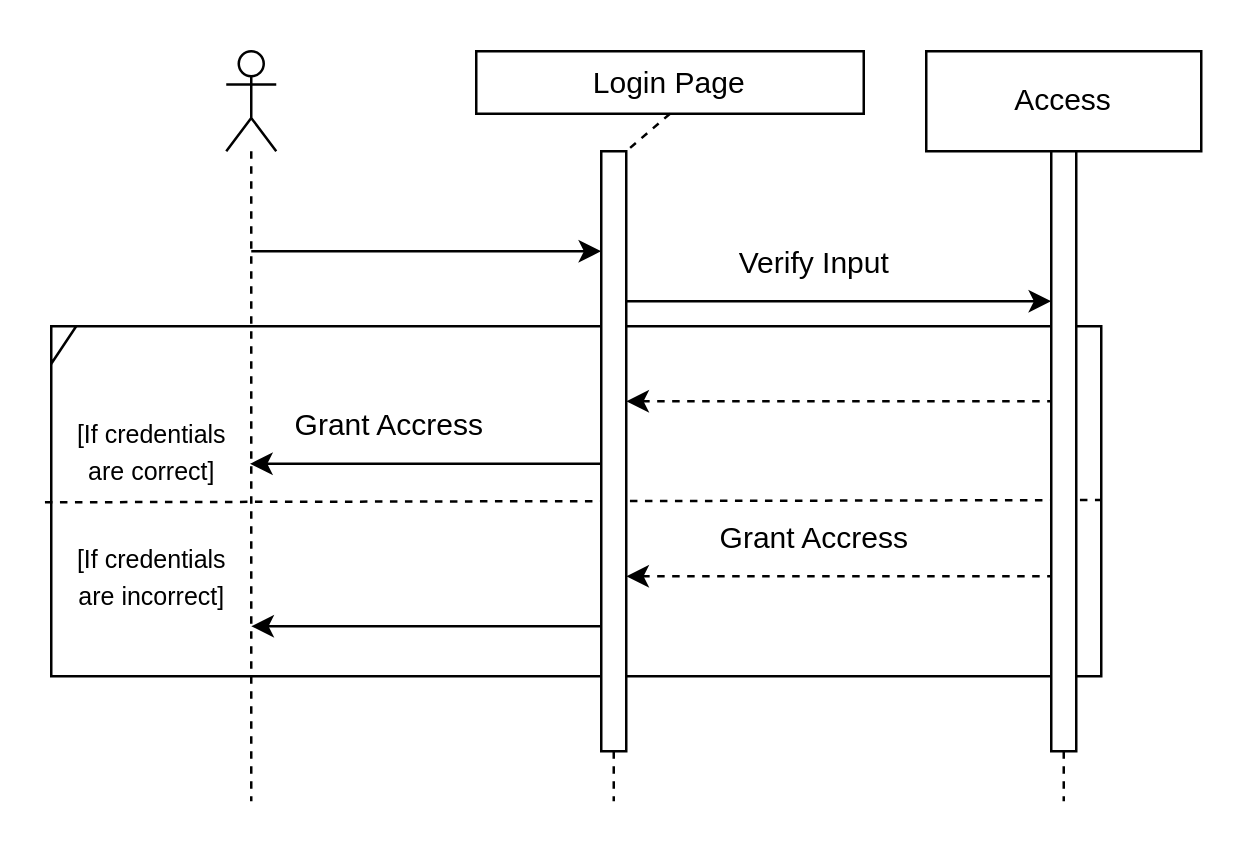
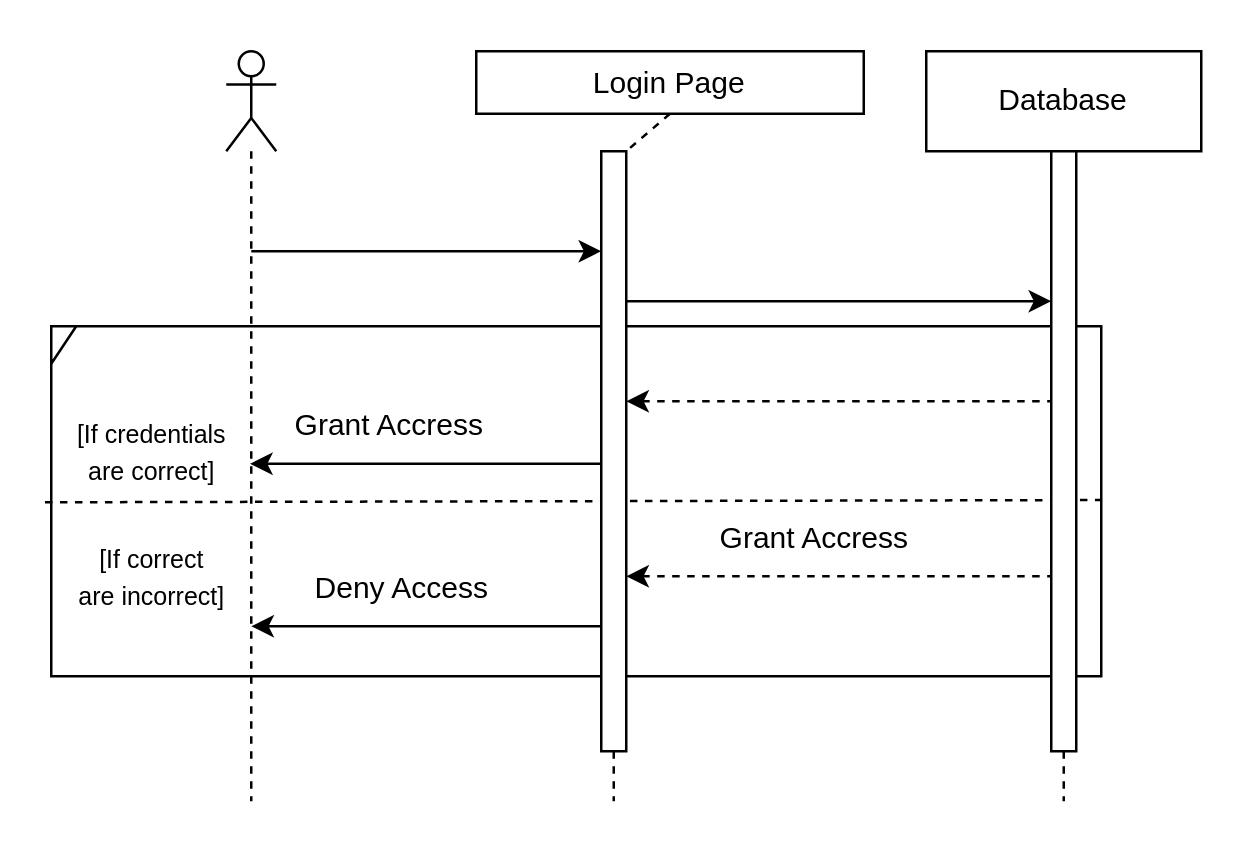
  <mxCell id="0" />
  <mxCell id="1" parent="0" />
  <mxCell id="2" value="" style="shape=umlFrame;whiteSpace=wrap;html=1;width=10;height=15;" vertex="1" parent="1"><mxGeometry x="20" y="130" width="420" height="140" as="geometry" /></mxCell>
  <mxCell id="3" value="" style="shape=umlLifeline;participant=umlActor;perimeter=lifelinePerimeter;whiteSpace=wrap;html=1;container=1;collapsible=0;recursiveResize=0;verticalAlign=top;spacingTop=36;outlineConnect=0;" vertex="1" parent="1"><mxGeometry x="90" y="20" width="20" height="300" as="geometry" /></mxCell>
  <mxCell id="4" value="" style="endArrow=classic;html=1;rounded=0;" edge="1" parent="3"><mxGeometry width="50" height="50" relative="1" as="geometry"><mxPoint x="10" y="80" as="sourcePoint" /><mxPoint x="150" y="80" as="targetPoint" /></mxGeometry></mxCell>
  <mxCell id="5" value="Login Page" style="shape=rect;html=1;whiteSpace=wrap;align=center;" vertex="1" parent="1"><mxGeometry x="190" y="20" width="155" height="25" as="geometry" /></mxCell>
  <mxCell id="6" value="" style="edgeStyle=none;html=1;dashed=1;endArrow=none;align=center;verticalAlign=bottom;exitX=0.5;exitY=1;rounded=0;startArrow=none;" edge="1" source="21" parent="1"><mxGeometry x="1" relative="1" as="geometry"><mxPoint x="245" y="320" as="targetPoint" /></mxGeometry></mxCell>
- <mxCell id="7" value="Access" style="shape=rect;html=1;whiteSpace=wrap;align=center;" vertex="1" parent="1"><mxGeometry x="370" y="20" width="110" height="40" as="geometry" /></mxCell>
+ <mxCell id="7" value="Database" style="shape=rect;html=1;whiteSpace=wrap;align=center;" vertex="1" parent="1"><mxGeometry x="370" y="20" width="110" height="40" as="geometry" /></mxCell>
  <mxCell id="8" value="" style="edgeStyle=none;html=1;dashed=1;endArrow=none;align=center;verticalAlign=bottom;exitX=0.5;exitY=1;rounded=0;" edge="1" source="7" parent="1"><mxGeometry x="1" relative="1" as="geometry"><mxPoint x="425" y="320" as="targetPoint" /></mxGeometry></mxCell>
- <mxCell id="9" value="Verify Input" style="text;html=1;align=center;verticalAlign=middle;resizable=0;points=[];autosize=1;strokeColor=none;fillColor=none;" vertex="1" parent="1"><mxGeometry x="285" y="90" width="80" height="30" as="geometry" /></mxCell>
  <mxCell id="10" value="" style="endArrow=classic;html=1;rounded=0;" edge="1" parent="1"><mxGeometry width="50" height="50" relative="1" as="geometry"><mxPoint x="250" y="120" as="sourcePoint" /><mxPoint x="420" y="120" as="targetPoint" /></mxGeometry></mxCell>
  <mxCell id="11" value="" style="endArrow=none;html=1;rounded=0;endFill=0;startArrow=classic;startFill=1;dashed=1;" edge="1" parent="1"><mxGeometry width="50" height="50" relative="1" as="geometry"><mxPoint x="250" y="160" as="sourcePoint" /><mxPoint x="420" y="160" as="targetPoint" /></mxGeometry></mxCell>
  <mxCell id="12" value="Grant Accress" style="text;html=1;align=center;verticalAlign=middle;resizable=0;points=[];autosize=1;strokeColor=none;fillColor=none;" vertex="1" parent="1"><mxGeometry x="105" y="154.76" width="100" height="30" as="geometry" /></mxCell>
  <mxCell id="13" value="" style="endArrow=none;html=1;rounded=0;endFill=0;startArrow=classic;startFill=1;" edge="1" parent="1" source="3"><mxGeometry width="50" height="50" relative="1" as="geometry"><mxPoint x="80" y="184.76" as="sourcePoint" /><mxPoint x="240" y="185" as="targetPoint" /></mxGeometry></mxCell>
  <mxCell id="14" value="Grant Accress" style="text;html=1;align=center;verticalAlign=middle;resizable=0;points=[];autosize=1;strokeColor=none;fillColor=none;" vertex="1" parent="1"><mxGeometry x="274.98" y="200" width="100" height="30" as="geometry" /></mxCell>
  <mxCell id="15" value="" style="endArrow=none;html=1;rounded=0;endFill=0;startArrow=classic;startFill=1;dashed=1;" edge="1" parent="1"><mxGeometry width="50" height="50" relative="1" as="geometry"><mxPoint x="250" y="230" as="sourcePoint" /><mxPoint x="419.98" y="230" as="targetPoint" /></mxGeometry></mxCell>
+ <mxCell id="16" value="Deny Access" style="text;html=1;align=center;verticalAlign=middle;resizable=0;points=[];autosize=1;strokeColor=none;fillColor=none;" vertex="1" parent="1"><mxGeometry x="115" y="220" width="90" height="30" as="geometry" /></mxCell>
  <mxCell id="17" value="" style="endArrow=none;html=1;rounded=0;endFill=0;startArrow=classic;startFill=1;" edge="1" parent="1"><mxGeometry width="50" height="50" relative="1" as="geometry"><mxPoint x="100" y="250" as="sourcePoint" /><mxPoint x="239.99" y="250" as="targetPoint" /></mxGeometry></mxCell>
  <mxCell id="18" value="" style="endArrow=none;html=1;rounded=0;endFill=0;startArrow=none;startFill=0;dashed=1;exitX=-0.006;exitY=0.503;exitDx=0;exitDy=0;exitPerimeter=0;" edge="1" parent="1" source="2"><mxGeometry width="50" height="50" relative="1" as="geometry"><mxPoint x="270.02" y="199.52" as="sourcePoint" /><mxPoint x="440" y="199.52" as="targetPoint" /></mxGeometry></mxCell>
  <mxCell id="19" value="&lt;font style=&quot;font-size: 10px;&quot;&gt;[If credentials &lt;br&gt;are correct]&lt;/font&gt;" style="text;html=1;align=center;verticalAlign=middle;resizable=0;points=[];autosize=1;strokeColor=none;fillColor=none;" vertex="1" parent="1"><mxGeometry x="20" y="160" width="80" height="40" as="geometry" /></mxCell>
- <mxCell id="20" value="&lt;font style=&quot;font-size: 10px;&quot;&gt;[If credentials &lt;br&gt;are incorrect]&lt;/font&gt;" style="text;html=1;align=center;verticalAlign=middle;resizable=0;points=[];autosize=1;strokeColor=none;fillColor=none;" vertex="1" parent="1"><mxGeometry x="20" y="210" width="80" height="40" as="geometry" /></mxCell>
+ <mxCell id="20" value="&lt;font style=&quot;font-size: 10px;&quot;&gt;[If correct &lt;br&gt;are incorrect]&lt;/font&gt;" style="text;html=1;align=center;verticalAlign=middle;resizable=0;points=[];autosize=1;strokeColor=none;fillColor=none;" vertex="1" parent="1"><mxGeometry x="20" y="210" width="80" height="40" as="geometry" /></mxCell>
  <mxCell id="21" value="" style="html=1;points=[];perimeter=orthogonalPerimeter;fontSize=10;" vertex="1" parent="1"><mxGeometry x="240" y="60" width="10" height="240" as="geometry" /></mxCell>
  <mxCell id="22" value="" style="edgeStyle=none;html=1;dashed=1;endArrow=none;align=center;verticalAlign=bottom;exitX=0.5;exitY=1;rounded=0;" edge="1" parent="1" source="5" target="21"><mxGeometry x="1" relative="1" as="geometry"><mxPoint x="245" y="320" as="targetPoint" /><mxPoint x="245" y="60" as="sourcePoint" /></mxGeometry></mxCell>
  <mxCell id="23" value="" style="html=1;points=[];perimeter=orthogonalPerimeter;fontSize=10;" vertex="1" parent="1"><mxGeometry x="420" y="60" width="10" height="240" as="geometry" /></mxCell>
